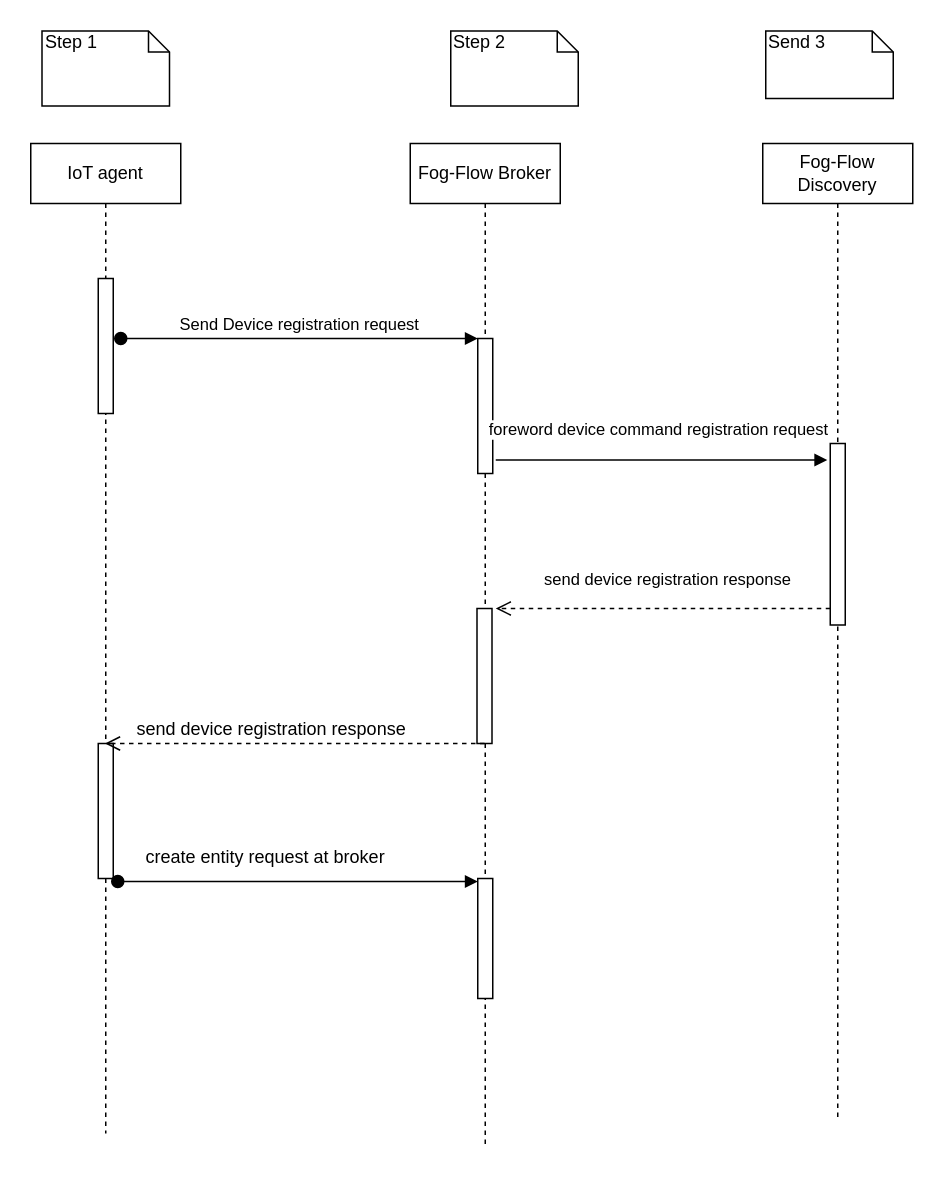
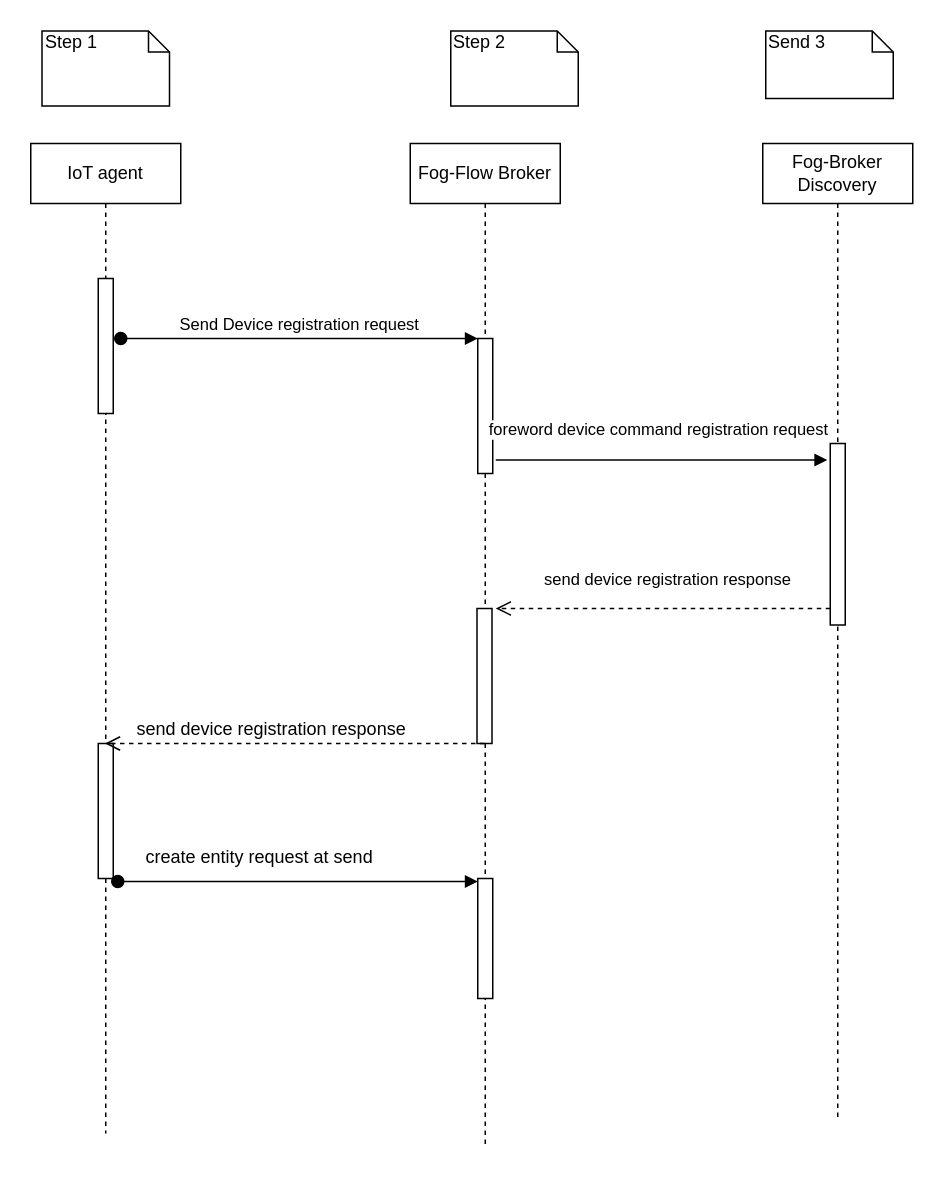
  <mxCell id="0" />
  <mxCell id="1" parent="0" />
  <mxCell id="2" value="IoT agent" style="shape=umlLifeline;perimeter=lifelinePerimeter;whiteSpace=wrap;html=1;container=1;collapsible=0;recursiveResize=0;outlineConnect=0;" vertex="1" parent="1"><mxGeometry x="20" y="95" width="100" height="660" as="geometry" /></mxCell>
  <mxCell id="3" value="" style="html=1;points=[];perimeter=orthogonalPerimeter;" vertex="1" parent="2"><mxGeometry x="45" y="400" width="10" height="90" as="geometry" /></mxCell>
  <mxCell id="4" value="" style="html=1;points=[];perimeter=orthogonalPerimeter;" vertex="1" parent="1"><mxGeometry x="65" y="185" width="10" height="90" as="geometry" /></mxCell>
  <mxCell id="5" value="Step 1" style="shape=note;whiteSpace=wrap;html=1;size=14;verticalAlign=top;align=left;spacingTop=-6;" vertex="1" parent="1"><mxGeometry x="27.5" y="20" width="85" height="50" as="geometry" /></mxCell>
  <mxCell id="6" value="Fog-Flow Broker" style="shape=umlLifeline;perimeter=lifelinePerimeter;whiteSpace=wrap;html=1;container=1;collapsible=0;recursiveResize=0;outlineConnect=0;" vertex="1" parent="1"><mxGeometry x="273" y="95" width="100" height="670" as="geometry" /></mxCell>
  <mxCell id="7" value="" style="html=1;points=[];perimeter=orthogonalPerimeter;" vertex="1" parent="6"><mxGeometry x="45" y="130" width="10" height="90" as="geometry" /></mxCell>
  <mxCell id="8" value="" style="html=1;points=[];perimeter=orthogonalPerimeter;" vertex="1" parent="6"><mxGeometry x="44.5" y="310" width="10" height="90" as="geometry" /></mxCell>
  <mxCell id="9" value="Step 2" style="shape=note;whiteSpace=wrap;html=1;size=14;verticalAlign=top;align=left;spacingTop=-6;" vertex="1" parent="1"><mxGeometry x="300" y="20" width="85" height="50" as="geometry" /></mxCell>
  <mxCell id="10" value="Send Device registration request" style="html=1;verticalAlign=bottom;startArrow=oval;endArrow=block;startSize=8;" edge="1" target="7" parent="1"><mxGeometry relative="1" as="geometry"><mxPoint x="80" y="225" as="sourcePoint" /></mxGeometry></mxCell>
  <mxCell id="11" value="Send 3" style="shape=note;whiteSpace=wrap;html=1;size=14;verticalAlign=top;align=left;spacingTop=-6;" vertex="1" parent="1"><mxGeometry x="510" y="20" width="85" height="45" as="geometry" /></mxCell>
- <mxCell id="12" value="Fog-Flow Discovery" style="shape=umlLifeline;perimeter=lifelinePerimeter;whiteSpace=wrap;html=1;container=1;collapsible=0;recursiveResize=0;outlineConnect=0;" vertex="1" parent="1"><mxGeometry x="508" y="95" width="100" height="650" as="geometry" /></mxCell>
+ <mxCell id="12" value="Fog-Broker Discovery" style="shape=umlLifeline;perimeter=lifelinePerimeter;whiteSpace=wrap;html=1;container=1;collapsible=0;recursiveResize=0;outlineConnect=0;" vertex="1" parent="1"><mxGeometry x="508" y="95" width="100" height="650" as="geometry" /></mxCell>
  <mxCell id="13" value="" style="html=1;points=[];perimeter=orthogonalPerimeter;" vertex="1" parent="12"><mxGeometry x="45" y="200" width="10" height="121" as="geometry" /></mxCell>
  <mxCell id="14" value="foreword device command registration request&amp;nbsp;" style="html=1;verticalAlign=bottom;endArrow=block;entryX=-0.2;entryY=0.091;entryDx=0;entryDy=0;entryPerimeter=0;" edge="1" target="13" parent="1"><mxGeometry x="-0.004" y="11" relative="1" as="geometry"><mxPoint x="330" y="306" as="sourcePoint" /><Array as="points" /><mxPoint as="offset" /></mxGeometry></mxCell>
  <mxCell id="15" value="send device registration response&amp;nbsp;" style="html=1;verticalAlign=bottom;endArrow=open;dashed=1;endSize=8;" edge="1" parent="1"><mxGeometry x="0.588" y="-71" relative="1" as="geometry"><mxPoint x="330" y="405" as="targetPoint" /><mxPoint x="553" y="405" as="sourcePoint" /><Array as="points"><mxPoint x="370" y="405" /></Array><mxPoint x="70" y="61" as="offset" /></mxGeometry></mxCell>
  <mxCell id="16" value="" style="html=1;verticalAlign=bottom;endArrow=open;dashed=1;endSize=8;" edge="1" parent="1" source="6" target="2"><mxGeometry relative="1" as="geometry"><mxPoint x="192.5" y="594.5" as="sourcePoint" /><mxPoint x="112.5" y="594.5" as="targetPoint" /><Array as="points"><mxPoint x="240" y="495" /><mxPoint x="100" y="495" /></Array></mxGeometry></mxCell>
  <mxCell id="17" value="send device registration response" style="text;html=1;resizable=0;points=[];autosize=1;align=left;verticalAlign=top;spacingTop=-4;" vertex="1" parent="1"><mxGeometry x="89" y="476" width="190" height="20" as="geometry" /></mxCell>
  <mxCell id="18" value="" style="html=1;points=[];perimeter=orthogonalPerimeter;" vertex="1" parent="1"><mxGeometry x="318" y="585" width="10" height="80" as="geometry" /></mxCell>
  <mxCell id="19" value="" style="html=1;verticalAlign=bottom;startArrow=oval;endArrow=block;startSize=8;exitX=1.3;exitY=1.022;exitDx=0;exitDy=0;exitPerimeter=0;" edge="1" target="18" parent="1" source="3"><mxGeometry relative="1" as="geometry"><mxPoint x="256.5" y="585" as="sourcePoint" /></mxGeometry></mxCell>
- <mxCell id="20" value="create entity request at broker" style="text;html=1;resizable=0;points=[];autosize=1;align=left;verticalAlign=top;spacingTop=-4;" vertex="1" parent="1"><mxGeometry x="95" y="561" width="170" height="20" as="geometry" /></mxCell>
+ <mxCell id="20" value="create entity request at send" style="text;html=1;resizable=0;points=[];autosize=1;align=left;verticalAlign=top;spacingTop=-4;" vertex="1" parent="1"><mxGeometry x="95" y="561" width="170" height="20" as="geometry" /></mxCell>
